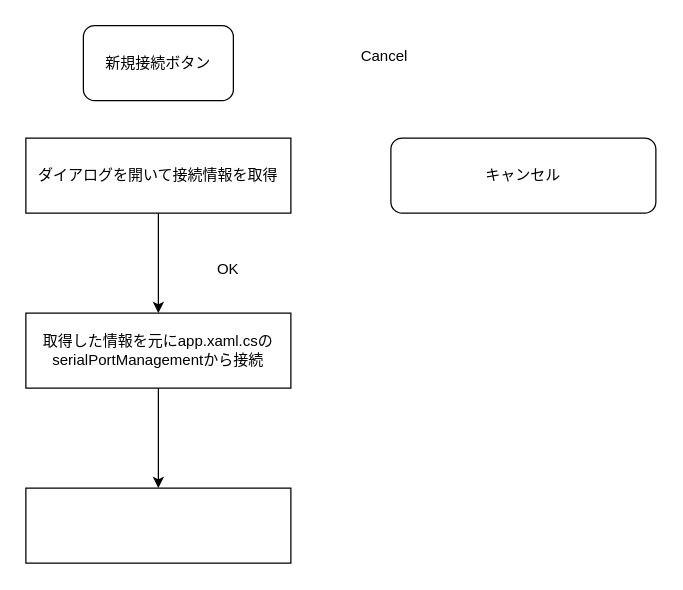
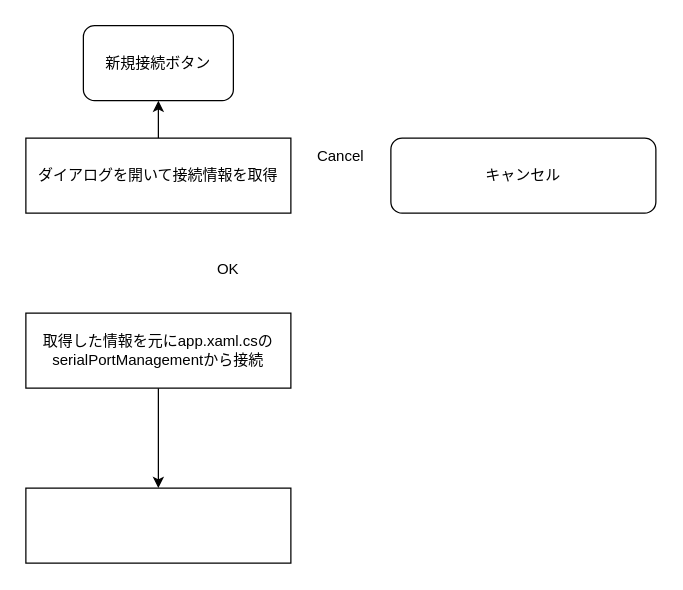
  <mxCell id="0" />
  <mxCell id="1" parent="0" />
  <mxCell id="2" value="新規接続ボタン" style="rounded=1;whiteSpace=wrap;html=1;" vertex="1" parent="1"><mxGeometry x="66" y="20" width="120" height="60" as="geometry" /></mxCell>
- <mxCell id="3" value="" style="edgeStyle=none;html=1;" edge="1" parent="1" source="4" target="7"><mxGeometry relative="1" as="geometry" /></mxCell>
+ <mxCell id="3" value="" style="edgeStyle=none;html=1;" edge="1" parent="1" source="4" target="2"><mxGeometry relative="1" as="geometry" /></mxCell>
  <mxCell id="4" value="ダイアログを開いて接続情報を取得" style="rounded=0;whiteSpace=wrap;html=1;" vertex="1" parent="1"><mxGeometry x="20" y="110" width="212" height="60" as="geometry" /></mxCell>
  <mxCell id="5" value="キャンセル" style="rounded=1;whiteSpace=wrap;html=1;" vertex="1" parent="1"><mxGeometry x="312" y="110" width="212" height="60" as="geometry" /></mxCell>
  <mxCell id="6" value="" style="edgeStyle=none;html=1;" edge="1" parent="1" source="7" target="8"><mxGeometry relative="1" as="geometry" /></mxCell>
  <mxCell id="7" value="取得した情報を元にapp.xaml.csのserialPortManagementから接続" style="rounded=0;whiteSpace=wrap;html=1;" vertex="1" parent="1"><mxGeometry x="20" y="250" width="212" height="60" as="geometry" /></mxCell>
  <mxCell id="8" value="" style="rounded=0;whiteSpace=wrap;html=1;" vertex="1" parent="1"><mxGeometry x="20" y="390" width="212" height="60" as="geometry" /></mxCell>
- <mxCell id="9" value="Cancel" style="text;html=1;strokeColor=none;fillColor=none;align=center;verticalAlign=middle;whiteSpace=wrap;rounded=0;" vertex="1" parent="1"><mxGeometry x="267" y="30" width="80" height="30" as="geometry" /></mxCell>
+ <mxCell id="9" value="Cancel" style="text;html=1;strokeColor=none;fillColor=none;align=center;verticalAlign=middle;whiteSpace=wrap;rounded=0;" vertex="1" parent="1"><mxGeometry x="232" y="110" width="80" height="30" as="geometry" /></mxCell>
  <mxCell id="10" value="OK" style="text;html=1;strokeColor=none;fillColor=none;align=center;verticalAlign=middle;whiteSpace=wrap;rounded=0;" vertex="1" parent="1"><mxGeometry x="132" y="200" width="100" height="30" as="geometry" /></mxCell>
